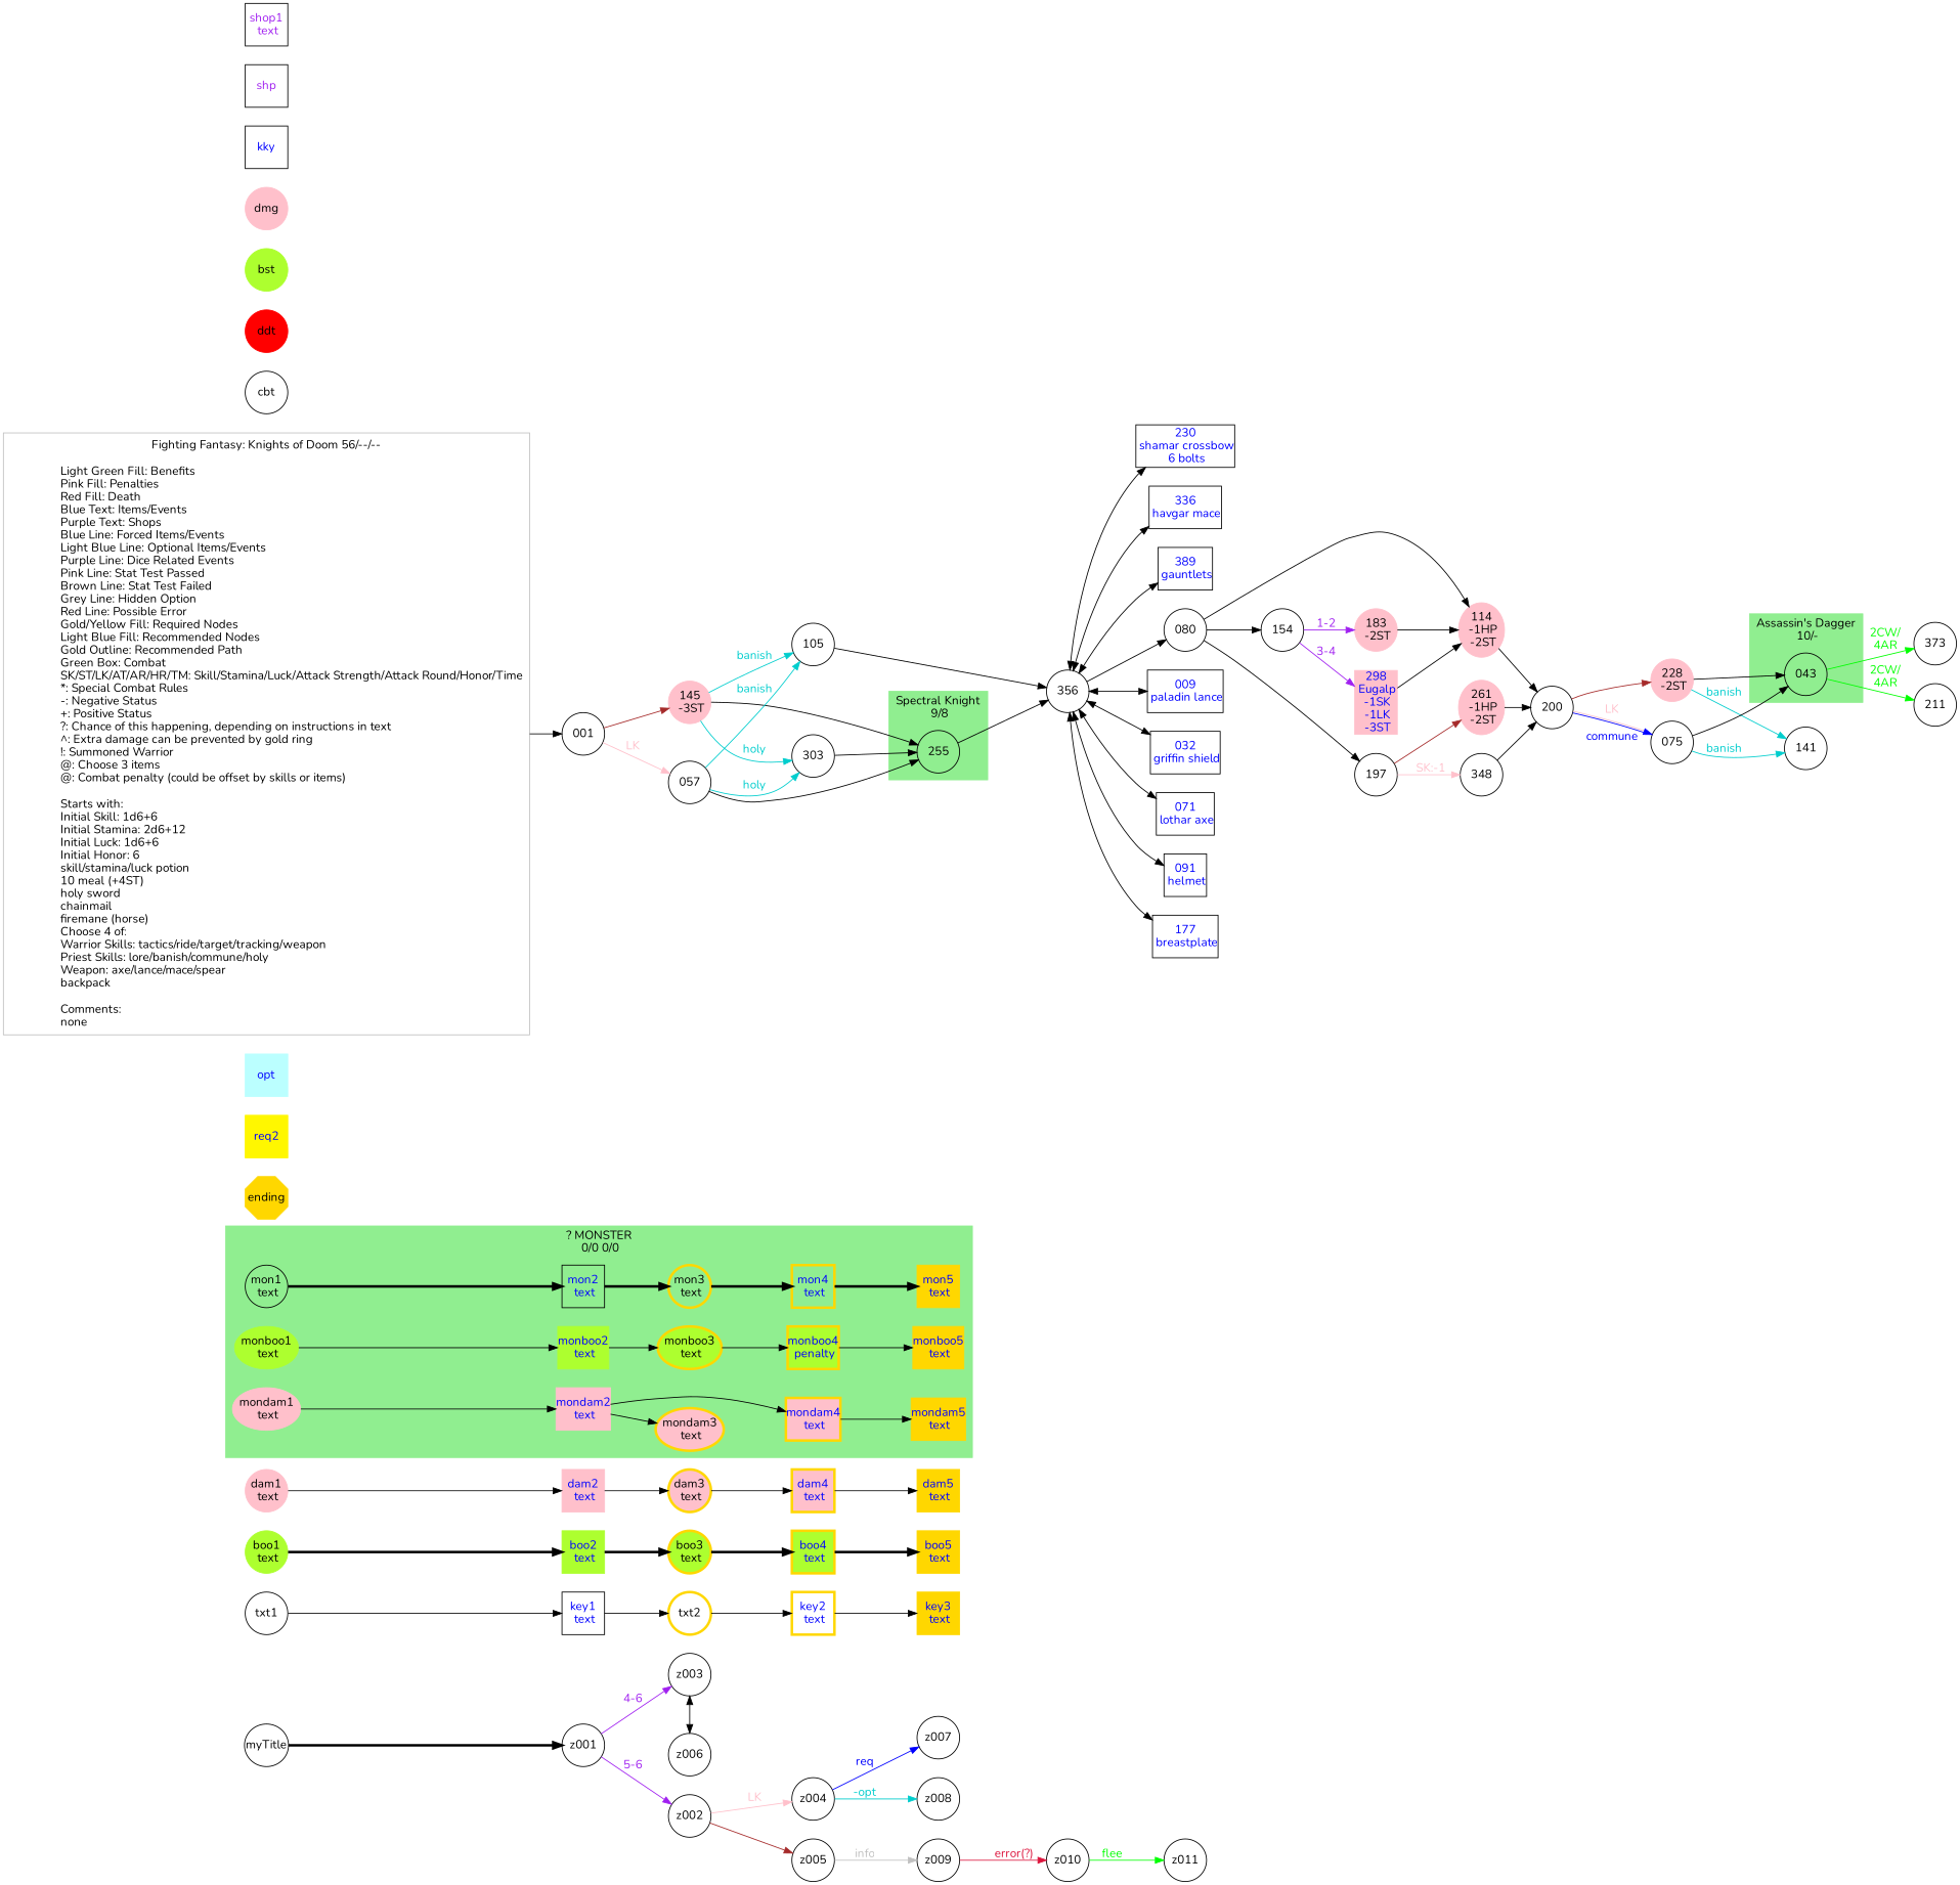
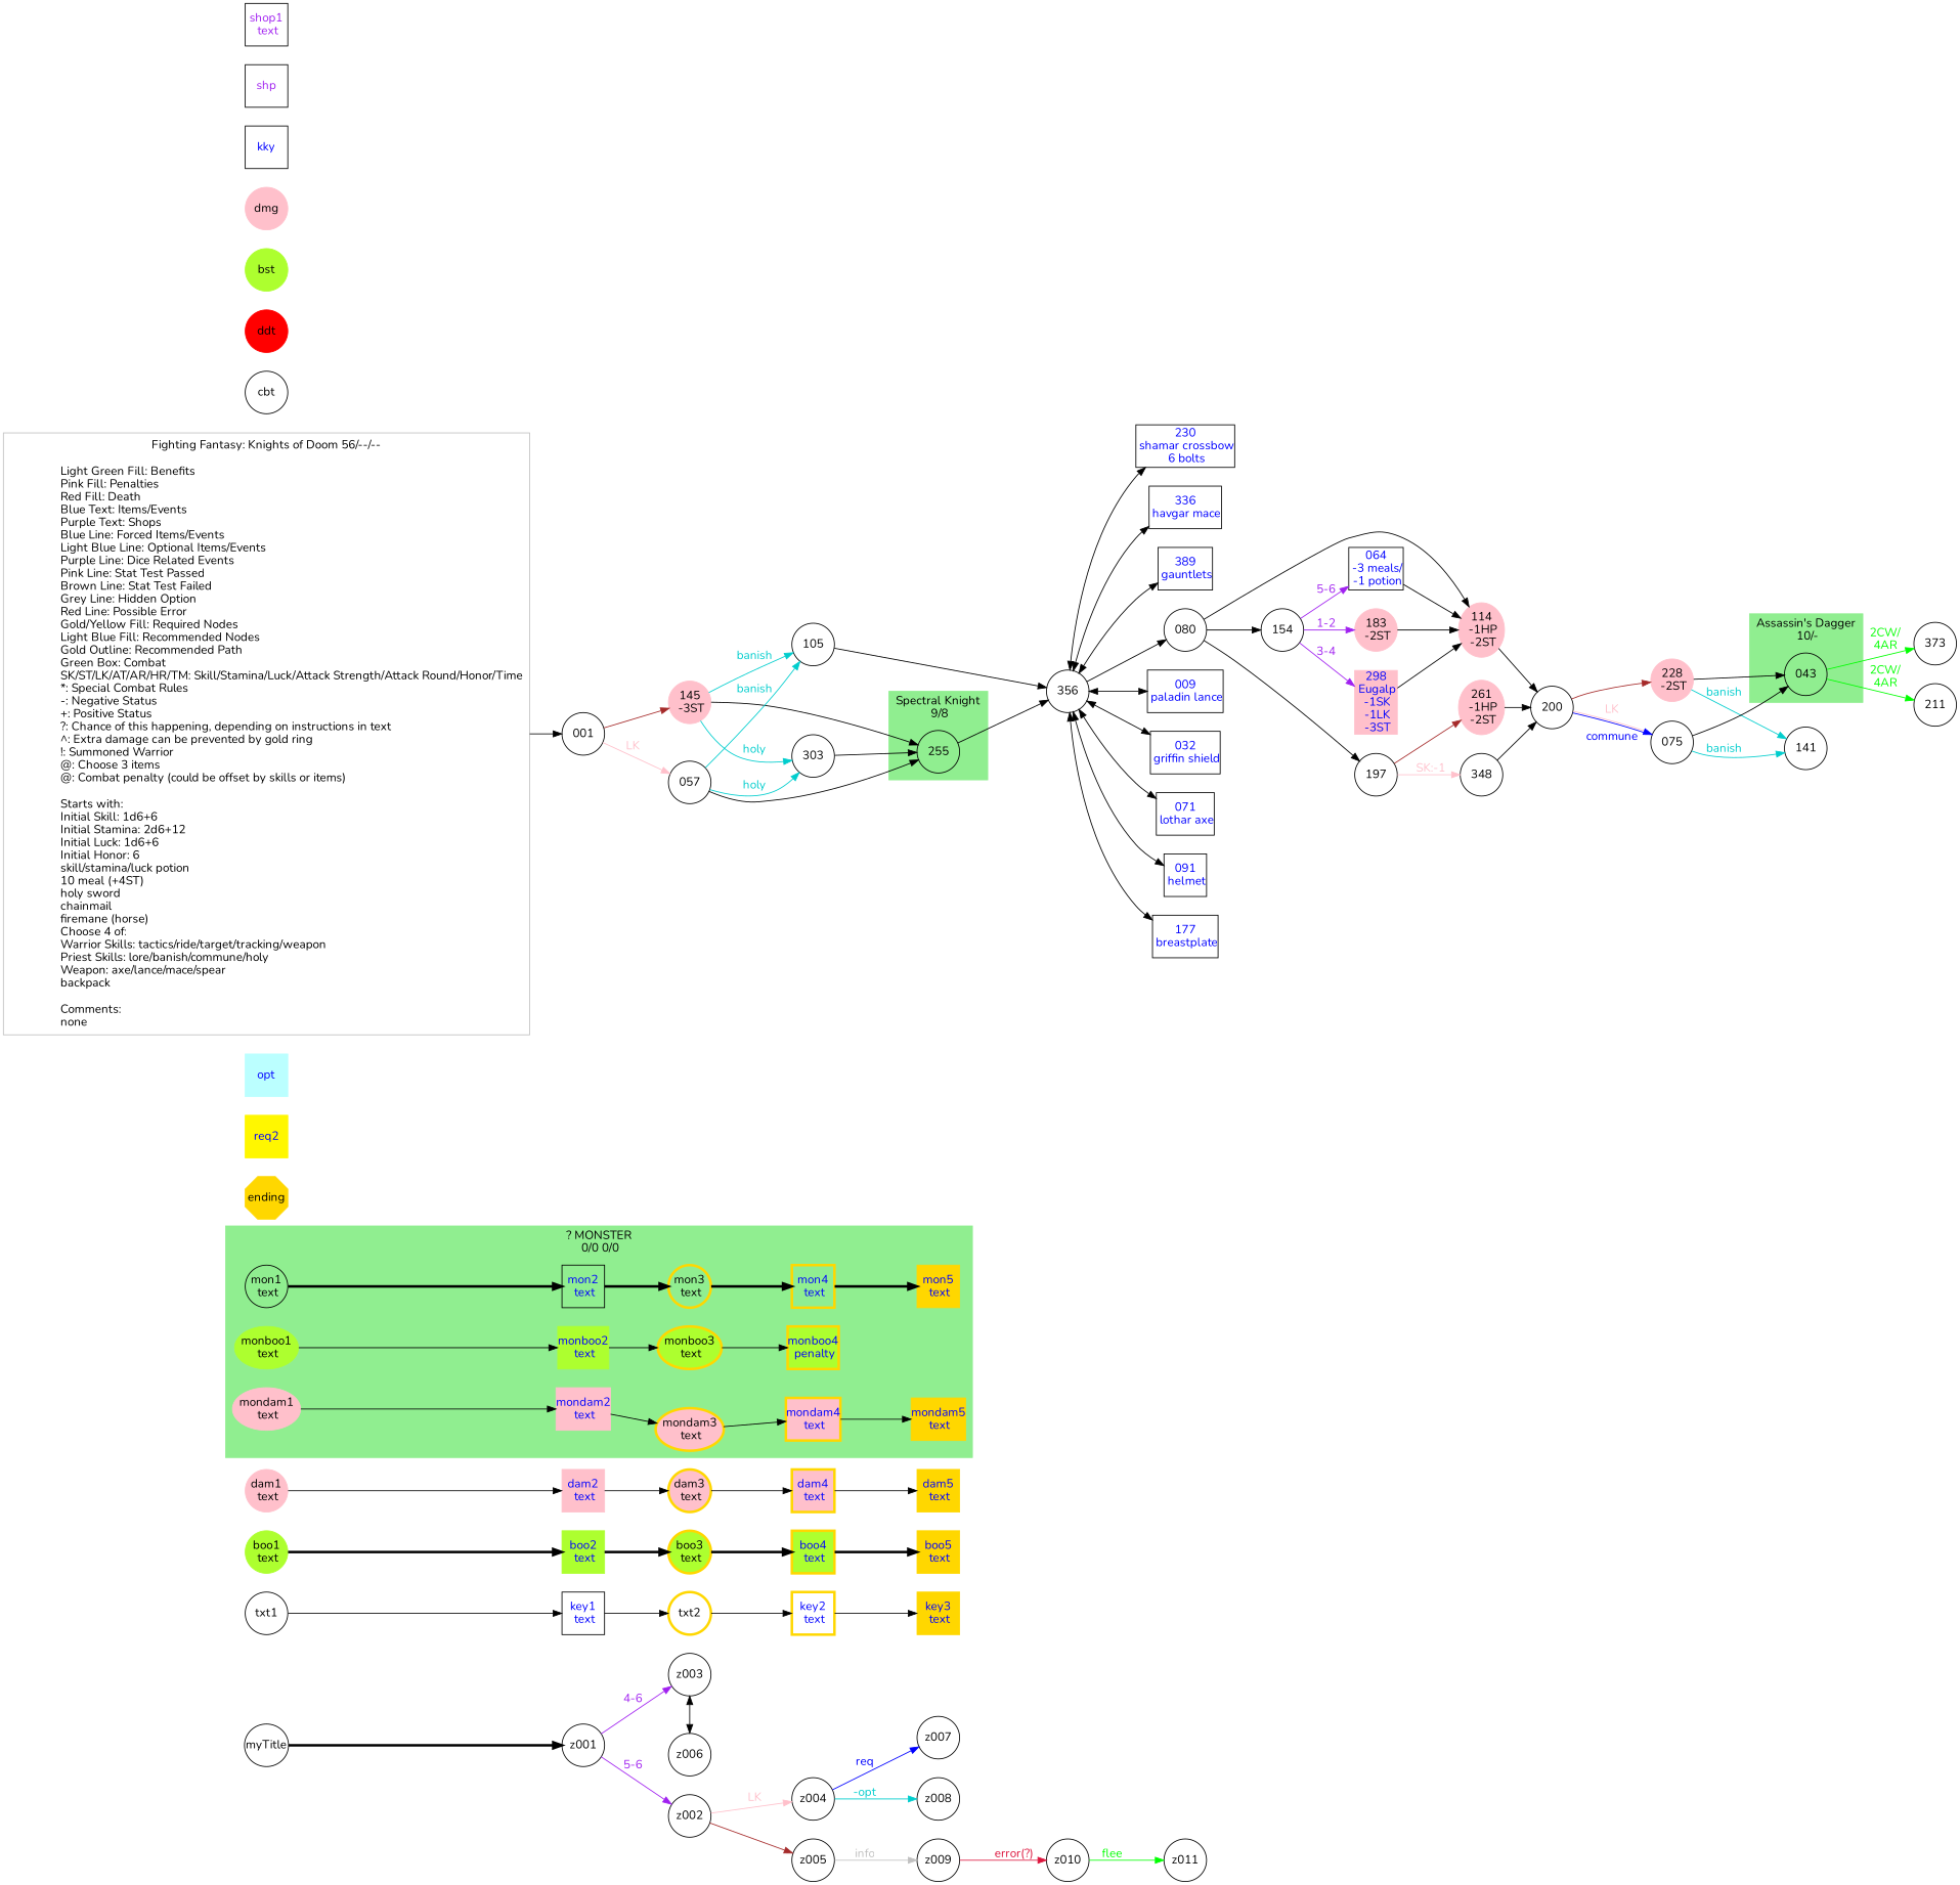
  digraph {
    fontname=Nunito
    mclimit=20
    nodesep=.3
    rankdir=LR
    ranksep=.4
    node [fontname=Nunito margin=0 shape=ellipse]
    edge [fontname=Nunito weight=5]
    z003 [height=.7 width=.7]
    z006 [height=.7 width=.7]
    key3 [color=gold fillcolor=gold fontcolor=blue height=.7 label="\N\n text" shape=rect style=filled width=.7]
    boo5 [color=gold fillcolor=gold fontcolor=blue height=.7 label="\N\n text" shape=rect style=filled width=.7]
    dam5 [color=gold fillcolor=gold fontcolor=blue height=.7 label="\N\n text" shape=rect style=filled width=.7]
-   monboo5 [color=gold fillcolor=gold fontcolor=blue height=.7 label="\N\n text" shape=rect style=filled width=.7]
    mondam5 [color=gold fillcolor=gold fontcolor=blue height=.7 label="\N\n text" shape=rect style=filled width=.7]
    mon5 [color=gold fillcolor=gold fontcolor=blue height=.7 label="\N\n text" shape=rect style=filled width=.7]
    ending [color=gold fillcolor=gold fontcolor=black height=.7 shape=octagon style=filled width=.7]
    req2 [color="#FFF700" fillcolor="#FFF700" fontcolor=blue height=.7 shape=rect style=filled width=.7]
    txt2 [color=gold height=.7 penwidth=3 width=.7]
    key2 [color=gold fontcolor=blue height=.7 label="\N\n text" penwidth=3 shape=rect width=.7]
    boo3 [color=gold fillcolor=greenyellow height=.7 label="\N\n text" penwidth=3 style=filled width=.7]
    boo4 [color=gold fillcolor=greenyellow fontcolor=blue height=.7 label="\N\n text" penwidth=3 shape=rect style=filled width=.7]
    dam3 [color=gold fillcolor=pink height=.7 label="\N\n text" penwidth=3 style=filled width=.7]
    dam4 [color=gold fillcolor=pink fontcolor=blue height=.7 label="\N\n text" penwidth=3 shape=rect style=filled width=.7]
    monboo3 [color=gold fillcolor=greenyellow height=.7 label="\N\n text" penwidth=3 style=filled width=.7]
    monboo4 [color=gold fillcolor=greenyellow fontcolor=blue height=.7 label="\N\n penalty" penwidth=3 shape=rect style=filled width=.7]
    mondam3 [color=gold fillcolor=pink height=.7 label="\N\n text" penwidth=3 style=filled width=.7]
    mondam4 [color=gold fillcolor=pink fontcolor=blue height=.7 label="\N\n text" penwidth=3 shape=rect style=filled width=.7]
    mon3 [color=gold height=.7 label="\N\n text" penwidth=3 width=.7]
    mon4 [color=gold fontcolor=blue height=.7 label="\N\n text" penwidth=3 shape=rect width=.7]
    opt [color=paleturquoise1 fillcolor=paleturquoise1 fontcolor=blue height=.7 shape=rect style=filled width=.7]
    mon1 [height=.7 label="\N\n text" width=.7]
    mon2 [fontcolor=blue height=.7 label="\N\n text" shape=rect width=.7]
    monboo1 [color=greenyellow height=.7 label="\N\n text" style=filled width=.7]
    monboo2 [color=greenyellow fontcolor=blue height=.7 label="\N\n text" shape=rect style=filled width=.7]
    mondam1 [color=pink height=.7 label="\N\n text" style=filled width=.7]
    mondam2 [color=pink fontcolor=blue height=.7 label="\N\n text" shape=rect style=filled width=.7]
    255 [height=.7 width=.7]
    043 [height=.7 width=.7]
    cbt [height=.7 width=.7]
    ddt [color=red height=.7 style=filled width=.7]
    bst [color=greenyellow height=.7 style=filled width=.7]
    boo1 [color=greenyellow height=.7 label="\N\n text" style=filled width=.7]
    boo2 [color=greenyellow fontcolor=blue height=.7 label="\N\n text" shape=rect style=filled width=.7]
    dmg [color=pink height=.7 style=filled width=.7]
    dam1 [color=pink height=.7 label="\N\n text" style=filled width=.7]
    dam2 [color=pink fontcolor=blue height=.7 label="\N\n text" shape=rect style=filled width=.7]
    114 [color=pink height=.7 label="\N\n -1HP\n -2ST" style=filled width=.7]
    145 [color=pink height=.7 label="\N\n -3ST" style=filled width=.7]
    183 [color=pink height=.7 label="\N\n -2ST" style=filled width=.7]
    228 [color=pink height=.7 label="\N\n -2ST" style=filled width=.7]
    261 [color=pink height=.7 label="\N\n -1HP\n -2ST" style=filled width=.7]
    298 [color=pink fontcolor=blue height=.7 label="\N\n Eugalp\n -1SK\n -1LK\n -3ST" shape=rect style=filled width=.7]
    kky [fontcolor=blue height=.7 shape=rect width=.7]
    key1 [fontcolor=blue height=.7 label="\N\n text" shape=rect width=.7]
    009 [fontcolor=blue height=.7 label="\N\n paladin lance" shape=rect width=.7]
    032 [fontcolor=blue height=.7 label="\N\n griffin shield" shape=rect width=.7]
+   064 [fontcolor=blue height=.7 label="\N\n -3 meals/\n -1 potion" shape=rect width=.7]
    071 [fontcolor=blue height=.7 label="\N\n lothar axe" shape=rect width=.7]
    091 [fontcolor=blue height=.7 label="\N\n helmet" shape=rect width=.7]
    177 [fontcolor=blue height=.7 label="\N\n breastplate" shape=rect width=.7]
    230 [fontcolor=blue height=.7 label="\N\n shamar crossbow\n 6 bolts" shape=rect width=.7]
    336 [fontcolor=blue height=.7 label="\N\n havgar mace" shape=rect width=.7]
    389 [fontcolor=blue height=.7 label="\N\n gauntlets" shape=rect width=.7]
    shp [fontcolor=purple height=.7 shape=rect width=.7]
    shop1 [fontcolor=purple height=.7 label="\N\n text" shape=rect width=.7]
    356 [height=.7 width=.7]
    373 [height=.7 width=.7]
    211 [height=.7 width=.7]
    200 [height=.7 width=.7]
    105 [height=.7 width=.7]
    303 [height=.7 width=.7]
    141 [height=.7 width=.7]
    n66 [color=gray height=.7 label="Fighting Fantasy: Knights of Doom 56/--/--\n\n 		Light Green Fill: Benefits\l 		Pink Fill: Penalties\l 		Red Fill: Death\l 		Blue Text: Items/Events\l 		Purple Text: Shops\l 		Blue Line: Forced Items/Events\l 		Light Blue Line: Optional Items/Events\l 		Purple Line: Dice Related Events\l 		Pink Line: Stat Test Passed\l 		Brown Line: Stat Test Failed\l 		Grey Line: Hidden Option\l 		Red Line: Possible Error\l 		Gold/Yellow Fill: Required Nodes\l 		Light Blue Fill: Recommended Nodes\l 		Gold Outline: Recommended Path\l 		Green Box: Combat\l 		SK/ST/LK/AT/AR/HR/TM: Skill/Stamina/Luck/Attack Strength/Attack Round/Honor/Time\l 		*: Special Combat Rules\l 		-: Negative Status\l 		+: Positive Status\l 		?: Chance of this happening, depending on instructions in text\l 		^: Extra damage can be prevented by gold ring\l 		!: Summoned Warrior\l 		@: Choose 3 items\l 		@: Combat penalty (could be offset by skills or items)\l\l 		Starts with:\l 		Initial Skill: 1d6+6 \l 		Initial Stamina: 2d6+12\l 		Initial Luck: 1d6+6\l 		Initial Honor: 6\l 		skill/stamina/luck potion\l 		10 meal (+4ST)\l 		holy sword\l 		chainmail\l 		firemane (horse)\l 		Choose 4 of:\l 		Warrior Skills: tactics/ride/target/tracking/weapon\l 		Priest Skills: lore/banish/commune/holy\l 		Weapon: axe/lance/mace/spear\l 		backpack\l\l 		Comments:\l 		none\l" margin=0.1 shape=box width=.7]
    001 [height=.7 width=.7]
    057 [height=.7 width=.7]
    080 [height=.7 width=.7]
    075 [height=.7 width=.7]
    txt1 [height=.7 width=.7]
    myTitle [height=.7 width=.7]
    z001 [height=.7 width=.7]
    z002 [height=.7 width=.7]
    z004 [height=.7 width=.7]
    z005 [height=.7 width=.7]
    z007 [height=.7 width=.7]
    z008 [height=.7 width=.7]
    z009 [height=.7 width=.7]
    z010 [height=.7 width=.7]
    z011 [height=.7 width=.7]
    154 [height=.7 width=.7]
    197 [height=.7 width=.7]
    348 [height=.7 width=.7]
    subgraph sub_1 {
      rank=same
      z003
      z006
    }
    subgraph sub_2 {
      key3
      boo5
      dam5
-     monboo5
      mondam5
      mon5
      ending
    }
    subgraph sub_3 {
      req2
    }
    subgraph sub_4 {
      txt2
      key2
      boo3
      boo4
      dam3
      dam4
      monboo3
      monboo4
      mondam3
      mondam4
      mon3
      mon4
    }
    subgraph sub_5 {
      opt
    }
    subgraph sub_6 {
      color=palegreen2
      style=filled
      cbt
      subgraph cluster_7 {
        color=palegreen2
        label="? MONSTER\n 0/0 0/0"
        style=filled
-       monboo5
        mondam5
        mon5
        monboo3
        monboo4
        mondam3
        mondam4
        mon3
        mon4
        mon1
        mon2
        monboo1
        monboo2
        mondam1
        mondam2
      }
      subgraph cluster_8 {
        color=palegreen2
        label="Spectral Knight\n 9/8"
        style=filled
        255
      }
      subgraph cluster_9 {
        color=palegreen2
        label="Assassin's Dagger\n 10/-"
        style=filled
        043
      }
    }
    subgraph sub_10 {
      ddt
    }
    subgraph sub_11 {
      boo5
      boo3
      boo4
      bst
      boo1
      boo2
    }
    subgraph sub_12 {
      dam5
      dam3
      dam4
      dmg
      dam1
      dam2
      114
      145
      183
      228
      261
      298
    }
    subgraph sub_13 {
      key3
      key2
      kky
      key1
      009
      032
+     064
      071
      091
      177
      230
      336
      389
    }
    subgraph sub_14 {
      shp
      shop1
    }
    z003 -> z006 [dir=both]
    txt2 -> key2
    key2 -> key3
    boo3 -> boo4 [penwidth=3]
    boo4 -> boo5 [penwidth=3]
    dam3 -> dam4
    dam4 -> dam5
    monboo3 -> monboo4
-   monboo4 -> monboo5
-   mondam2 -> mondam4
+   mondam3 -> mondam4
    mondam4 -> mondam5
    mon3 -> mon4 [penwidth=3]
    mon4 -> mon5 [penwidth=3]
    mon1 -> mon2 [penwidth=3]
    mon2 -> mon3 [penwidth=3]
    monboo1 -> monboo2
    monboo2 -> monboo3
    mondam1 -> mondam2
    mondam2 -> mondam3
    255 -> 356
    043 -> 373 [color=green fontcolor=green label="2CW/\n4AR"]
    043 -> 211 [color=green fontcolor=green label="2CW/\n4AR"]
    boo1 -> boo2 [penwidth=3]
    boo2 -> boo3 [penwidth=3]
    dam1 -> dam2
    dam2 -> dam3
    114 -> 200
    145 -> 255
    145 -> 105 [color=cyan3 fontcolor=cyan3 label=banish]
    145 -> 303 [color=cyan3 fontcolor=cyan3 label=holy]
    183 -> 114
    228 -> 043
    228 -> 141 [color=cyan3 fontcolor=cyan3 label=banish]
    261 -> 200
    298 -> 114
    key1 -> txt2
+   064 -> 114
    356 -> 009 [dir=both]
    356 -> 032 [dir=both]
    356 -> 071 [dir=both]
    356 -> 091 [dir=both]
    356 -> 177 [dir=both]
    356 -> 230 [dir=both]
    356 -> 336 [dir=both]
    356 -> 389 [dir=both]
    356 -> 080
    200 -> 228 [color=brown]
    200 -> 075 [color=invis fontcolor=blue label=commune]
    200 -> 075 [color="blue:pink" fontcolor=pink label=LK]
    105 -> 356
    303 -> 255
    n66 -> 001
    001 -> 145 [color=brown]
    001 -> 057 [color=pink fontcolor=pink label=LK]
    057 -> 255
    057 -> 105 [color=cyan3 fontcolor=cyan3 label=banish]
    057 -> 303 [color=cyan3 fontcolor=cyan3 label=holy]
    080 -> 114
    080 -> 154
    080 -> 197
    075 -> 043
    075 -> 141 [color=cyan3 fontcolor=cyan3 label=banish]
    txt1 -> key1
    myTitle -> z001 [penwidth=3]
    z001 -> z003 [color=purple fontcolor=purple label="4-6"]
    z001 -> z002 [color=purple fontcolor=purple label="5-6"]
    z002 -> z004 [color=pink fontcolor=pink label=LK]
    z002 -> z005 [color=brown]
    z004 -> z007 [color=blue fontcolor=blue label=req]
    z004 -> z008 [color=cyan3 fontcolor=cyan3 label="-opt"]
    z005 -> z009 [color=grey fontcolor=grey label=info]
    z009 -> z010 [color=crimson fontcolor=crimson label="error(?)"]
    z010 -> z011 [color=green fontcolor=green label=flee]
    154 -> 183 [color=purple fontcolor=purple label="1-2"]
    154 -> 298 [color=purple fontcolor=purple label="3-4"]
+   154 -> 064 [color=purple fontcolor=purple label="5-6"]
    197 -> 261 [color=brown]
    197 -> 348 [color=pink fontcolor=pink label="SK:-1"]
    348 -> 200
  }
